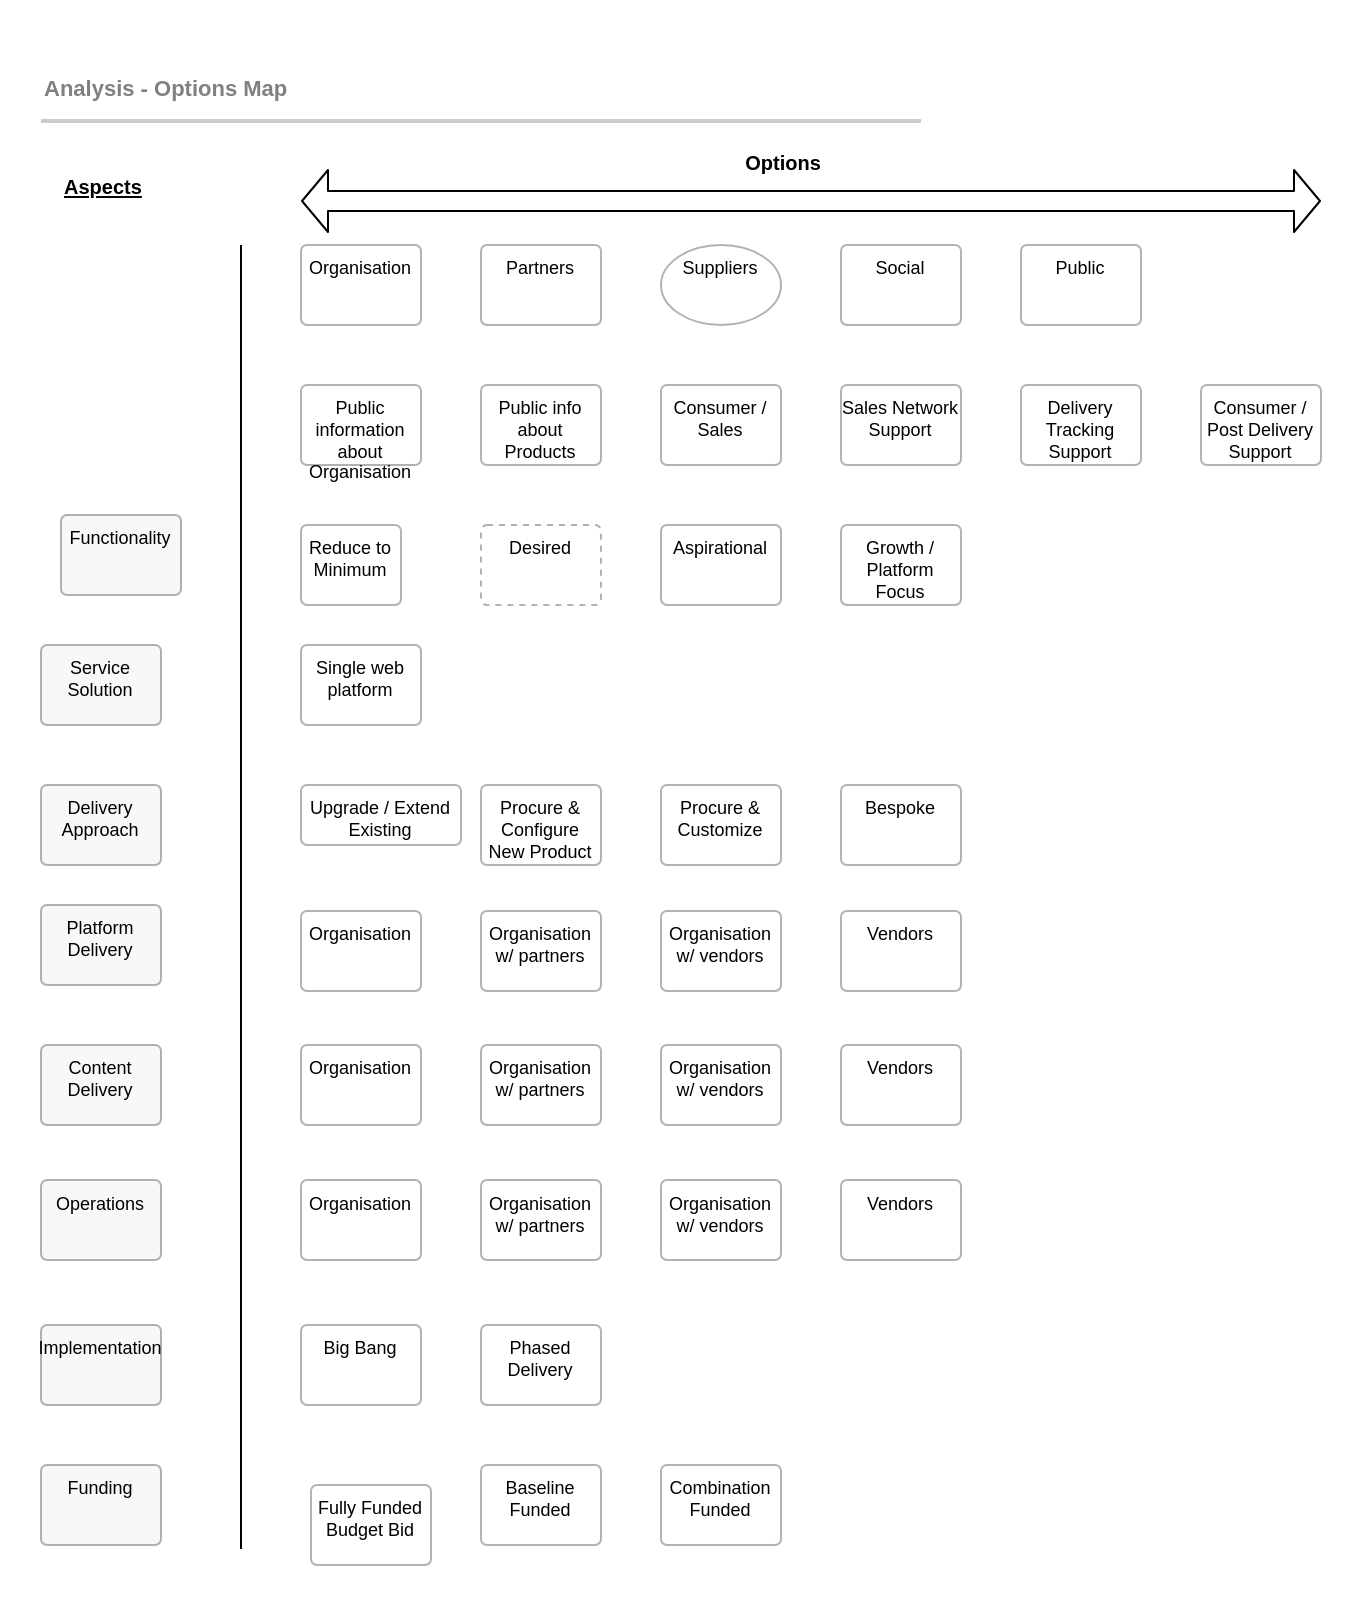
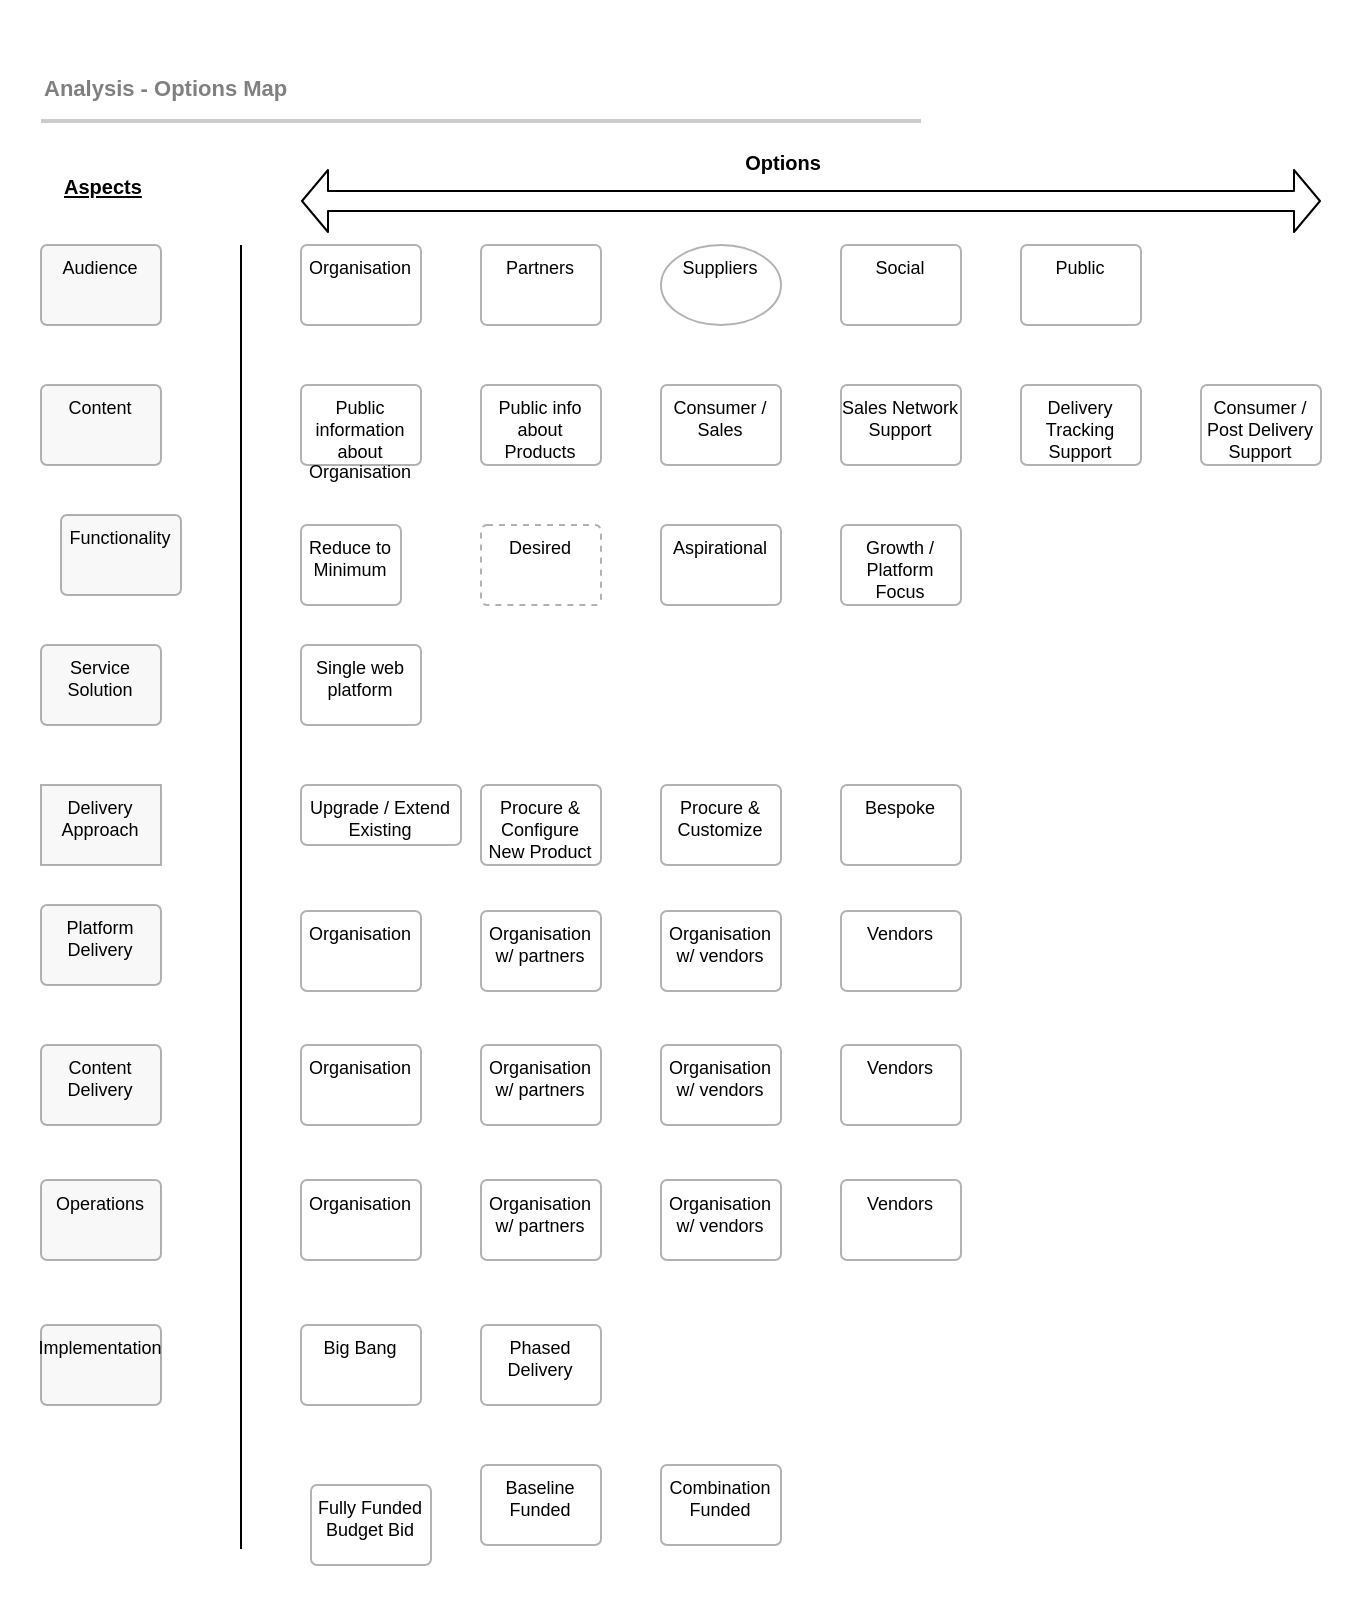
  <mxCell id="0" />
  <mxCell id="1" parent="0" />
+ <mxCell id="2" value="Audience" style="rounded=1;whiteSpace=wrap;html=1;strokeWidth=1;fillColor=#E6E6E6;fontSize=9;align=center;opacity=30;horizontal=1;verticalAlign=top;arcSize=6;container=0;absoluteArcSize=1;recursiveResize=0;" vertex="1" parent="1"><mxGeometry x="20" y="122" width="60" height="40" as="geometry" /></mxCell>
  <mxCell id="3" value="Service Solution" style="rounded=1;whiteSpace=wrap;html=1;strokeWidth=1;fillColor=#E6E6E6;fontSize=9;align=center;opacity=30;horizontal=1;verticalAlign=top;arcSize=6;container=0;absoluteArcSize=1;recursiveResize=0;" vertex="1" parent="1"><mxGeometry x="20" y="322" width="60" height="40" as="geometry" /></mxCell>
  <mxCell id="4" value="Single web platform" style="rounded=1;whiteSpace=wrap;html=1;strokeWidth=1;fillColor=none;fontSize=9;align=center;opacity=30;horizontal=1;verticalAlign=top;arcSize=6;container=0;absoluteArcSize=1;recursiveResize=0;" vertex="1" parent="1"><mxGeometry x="150" y="322" width="60" height="40" as="geometry" /></mxCell>
  <mxCell id="5" value="Platform Delivery" style="rounded=1;whiteSpace=wrap;html=1;strokeWidth=1;fillColor=#E6E6E6;fontSize=9;align=center;opacity=30;horizontal=1;verticalAlign=top;arcSize=6;container=0;absoluteArcSize=1;recursiveResize=0;" vertex="1" parent="1"><mxGeometry x="20" y="452" width="60" height="40" as="geometry" /></mxCell>
  <mxCell id="6" value="Functionality" style="rounded=1;whiteSpace=wrap;html=1;strokeWidth=1;fillColor=#E6E6E6;fontSize=9;align=center;opacity=30;horizontal=1;verticalAlign=top;arcSize=6;container=0;absoluteArcSize=1;recursiveResize=0;" vertex="1" parent="1"><mxGeometry x="30" y="257" width="60" height="40" as="geometry" /></mxCell>
  <mxCell id="7" value="Operations" style="rounded=1;whiteSpace=wrap;html=1;strokeWidth=1;fillColor=#E6E6E6;fontSize=9;align=center;opacity=30;horizontal=1;verticalAlign=top;arcSize=6;container=0;absoluteArcSize=1;recursiveResize=0;" vertex="1" parent="1"><mxGeometry x="20" y="589.5" width="60" height="40" as="geometry" /></mxCell>
  <mxCell id="8" value="Implementation" style="rounded=1;whiteSpace=wrap;html=1;strokeWidth=1;fillColor=#E6E6E6;fontSize=9;align=center;opacity=30;horizontal=1;verticalAlign=top;arcSize=6;container=0;absoluteArcSize=1;recursiveResize=0;" vertex="1" parent="1"><mxGeometry x="20" y="662" width="60" height="40" as="geometry" /></mxCell>
- <mxCell id="10" value="Funding" style="rounded=1;whiteSpace=wrap;html=1;strokeWidth=1;fillColor=#E6E6E6;fontSize=9;align=center;opacity=30;horizontal=1;verticalAlign=top;arcSize=6;container=0;absoluteArcSize=1;recursiveResize=0;" vertex="1" parent="1"><mxGeometry x="20" y="732" width="60" height="40" as="geometry" /></mxCell>
- <mxCell id="11" value="Delivery Approach" style="rounded=1;whiteSpace=wrap;html=1;strokeWidth=1;fillColor=#E6E6E6;fontSize=9;align=center;opacity=30;horizontal=1;verticalAlign=top;arcSize=6;container=0;absoluteArcSize=1;recursiveResize=0;" vertex="1" parent="1"><mxGeometry x="20" y="392" width="60" height="40" as="geometry" /></mxCell>
+ <mxCell id="9" value="Content" style="rounded=1;whiteSpace=wrap;html=1;strokeWidth=1;fillColor=#E6E6E6;fontSize=9;align=center;opacity=30;horizontal=1;verticalAlign=top;arcSize=6;container=0;absoluteArcSize=1;recursiveResize=0;" vertex="1" parent="1"><mxGeometry x="20" y="192" width="60" height="40" as="geometry" /></mxCell>
+ <mxCell id="11" value="Delivery Approach" style="whiteSpace=wrap;html=1;strokeWidth=1;fillColor=#E6E6E6;fontSize=9;align=center;opacity=30;horizontal=1;verticalAlign=top;arcSize=6;container=0;absoluteArcSize=1;recursiveResize=0;rounded=0;" vertex="1" parent="1"><mxGeometry x="20" y="392" width="60" height="40" as="geometry" /></mxCell>
  <mxCell id="12" value="Organisation" style="rounded=1;whiteSpace=wrap;html=1;strokeWidth=1;fillColor=none;fontSize=9;align=center;opacity=30;horizontal=1;verticalAlign=top;arcSize=6;container=0;absoluteArcSize=1;recursiveResize=0;" vertex="1" parent="1"><mxGeometry x="150" y="455" width="60" height="40" as="geometry" /></mxCell>
  <mxCell id="13" value="Organisation w/ partners" style="rounded=1;whiteSpace=wrap;html=1;strokeWidth=1;fillColor=none;fontSize=9;align=center;opacity=30;horizontal=1;verticalAlign=top;arcSize=6;container=0;absoluteArcSize=1;recursiveResize=0;" vertex="1" parent="1"><mxGeometry x="240" y="455" width="60" height="40" as="geometry" /></mxCell>
  <mxCell id="14" value="Organisation w/ vendors" style="rounded=1;whiteSpace=wrap;html=1;strokeWidth=1;fillColor=none;fontSize=9;align=center;opacity=30;horizontal=1;verticalAlign=top;arcSize=6;container=0;absoluteArcSize=1;recursiveResize=0;" vertex="1" parent="1"><mxGeometry x="330" y="455" width="60" height="40" as="geometry" /></mxCell>
  <mxCell id="15" value="Vendors" style="rounded=1;whiteSpace=wrap;html=1;strokeWidth=1;fillColor=none;fontSize=9;align=center;opacity=30;horizontal=1;verticalAlign=top;arcSize=6;container=0;absoluteArcSize=1;recursiveResize=0;" vertex="1" parent="1"><mxGeometry x="420" y="455" width="60" height="40" as="geometry" /></mxCell>
  <mxCell id="16" value="Content Delivery" style="rounded=1;whiteSpace=wrap;html=1;strokeWidth=1;fillColor=#E6E6E6;fontSize=9;align=center;opacity=30;horizontal=1;verticalAlign=top;arcSize=6;container=0;absoluteArcSize=1;recursiveResize=0;" vertex="1" parent="1"><mxGeometry x="20" y="522" width="60" height="40" as="geometry" /></mxCell>
  <mxCell id="17" value="Upgrade / Extend Existing" style="rounded=1;whiteSpace=wrap;html=1;strokeWidth=1;fillColor=none;fontSize=9;align=center;opacity=30;horizontal=1;verticalAlign=top;arcSize=6;container=0;absoluteArcSize=1;recursiveResize=0;" vertex="1" parent="1"><mxGeometry x="150" y="392" width="80" height="30" as="geometry" /></mxCell>
  <mxCell id="18" value="Procure &amp;amp; Configure New Product" style="rounded=1;whiteSpace=wrap;html=1;strokeWidth=1;fillColor=none;fontSize=9;align=center;opacity=30;horizontal=1;verticalAlign=top;arcSize=6;container=0;absoluteArcSize=1;recursiveResize=0;" vertex="1" parent="1"><mxGeometry x="240" y="392" width="60" height="40" as="geometry" /></mxCell>
  <mxCell id="19" value="Procure &amp;amp; Customize" style="rounded=1;whiteSpace=wrap;html=1;strokeWidth=1;fillColor=none;fontSize=9;align=center;opacity=30;horizontal=1;verticalAlign=top;arcSize=6;container=0;absoluteArcSize=1;recursiveResize=0;" vertex="1" parent="1"><mxGeometry x="330" y="392" width="60" height="40" as="geometry" /></mxCell>
  <mxCell id="20" value="Bespoke" style="rounded=1;whiteSpace=wrap;html=1;strokeWidth=1;fillColor=none;fontSize=9;align=center;opacity=30;horizontal=1;verticalAlign=top;arcSize=6;container=0;absoluteArcSize=1;recursiveResize=0;" vertex="1" parent="1"><mxGeometry x="420" y="392" width="60" height="40" as="geometry" /></mxCell>
  <mxCell id="21" value="Organisation" style="rounded=1;whiteSpace=wrap;html=1;strokeWidth=1;fillColor=none;fontSize=9;align=center;opacity=30;horizontal=1;verticalAlign=top;arcSize=6;container=0;absoluteArcSize=1;recursiveResize=0;" vertex="1" parent="1"><mxGeometry x="150" y="522" width="60" height="40" as="geometry" /></mxCell>
  <mxCell id="22" value="Organisation w/ partners" style="rounded=1;whiteSpace=wrap;html=1;strokeWidth=1;fillColor=none;fontSize=9;align=center;opacity=30;horizontal=1;verticalAlign=top;arcSize=6;container=0;absoluteArcSize=1;recursiveResize=0;" vertex="1" parent="1"><mxGeometry x="240" y="522" width="60" height="40" as="geometry" /></mxCell>
  <mxCell id="23" value="Organisation w/ vendors" style="rounded=1;whiteSpace=wrap;html=1;strokeWidth=1;fillColor=none;fontSize=9;align=center;opacity=30;horizontal=1;verticalAlign=top;arcSize=6;container=0;absoluteArcSize=1;recursiveResize=0;" vertex="1" parent="1"><mxGeometry x="330" y="522" width="60" height="40" as="geometry" /></mxCell>
  <mxCell id="24" value="Vendors" style="rounded=1;whiteSpace=wrap;html=1;strokeWidth=1;fillColor=none;fontSize=9;align=center;opacity=30;horizontal=1;verticalAlign=top;arcSize=6;container=0;absoluteArcSize=1;recursiveResize=0;" vertex="1" parent="1"><mxGeometry x="420" y="522" width="60" height="40" as="geometry" /></mxCell>
  <mxCell id="25" value="Big Bang" style="rounded=1;whiteSpace=wrap;html=1;strokeWidth=1;fillColor=none;fontSize=9;align=center;opacity=30;horizontal=1;verticalAlign=top;arcSize=6;container=0;absoluteArcSize=1;recursiveResize=0;" vertex="1" parent="1"><mxGeometry x="150" y="662" width="60" height="40" as="geometry" /></mxCell>
  <mxCell id="26" value="Phased Delivery" style="rounded=1;whiteSpace=wrap;html=1;strokeWidth=1;fillColor=none;fontSize=9;align=center;opacity=30;horizontal=1;verticalAlign=top;arcSize=6;container=0;absoluteArcSize=1;recursiveResize=0;" vertex="1" parent="1"><mxGeometry x="240" y="662" width="60" height="40" as="geometry" /></mxCell>
  <mxCell id="27" value="Fully Funded Budget Bid" style="rounded=1;whiteSpace=wrap;html=1;strokeWidth=1;fillColor=none;fontSize=9;align=center;opacity=30;horizontal=1;verticalAlign=top;arcSize=6;container=0;absoluteArcSize=1;recursiveResize=0;" vertex="1" parent="1"><mxGeometry x="155" y="742" width="60" height="40" as="geometry" /></mxCell>
  <mxCell id="28" value="Baseline Funded" style="rounded=1;whiteSpace=wrap;html=1;strokeWidth=1;fillColor=none;fontSize=9;align=center;opacity=30;horizontal=1;verticalAlign=top;arcSize=6;container=0;absoluteArcSize=1;recursiveResize=0;" vertex="1" parent="1"><mxGeometry x="240" y="732" width="60" height="40" as="geometry" /></mxCell>
  <mxCell id="29" value="Combination Funded" style="rounded=1;whiteSpace=wrap;html=1;strokeWidth=1;fillColor=none;fontSize=9;align=center;opacity=30;horizontal=1;verticalAlign=top;arcSize=6;container=0;absoluteArcSize=1;recursiveResize=0;" vertex="1" parent="1"><mxGeometry x="330" y="732" width="60" height="40" as="geometry" /></mxCell>
  <mxCell id="30" value="Organisation" style="rounded=1;whiteSpace=wrap;html=1;strokeWidth=1;fillColor=none;fontSize=9;align=center;opacity=30;horizontal=1;verticalAlign=top;arcSize=6;container=0;absoluteArcSize=1;recursiveResize=0;" vertex="1" parent="1"><mxGeometry x="150" y="589.5" width="60" height="40" as="geometry" /></mxCell>
  <mxCell id="31" value="Organisation w/ partners" style="rounded=1;whiteSpace=wrap;html=1;strokeWidth=1;fillColor=none;fontSize=9;align=center;opacity=30;horizontal=1;verticalAlign=top;arcSize=6;container=0;absoluteArcSize=1;recursiveResize=0;" vertex="1" parent="1"><mxGeometry x="240" y="589.5" width="60" height="40" as="geometry" /></mxCell>
  <mxCell id="32" value="Organisation w/ vendors" style="rounded=1;whiteSpace=wrap;html=1;strokeWidth=1;fillColor=none;fontSize=9;align=center;opacity=30;horizontal=1;verticalAlign=top;arcSize=6;container=0;absoluteArcSize=1;recursiveResize=0;" vertex="1" parent="1"><mxGeometry x="330" y="589.5" width="60" height="40" as="geometry" /></mxCell>
  <mxCell id="33" value="Vendors" style="rounded=1;whiteSpace=wrap;html=1;strokeWidth=1;fillColor=none;fontSize=9;align=center;opacity=30;horizontal=1;verticalAlign=top;arcSize=6;container=0;absoluteArcSize=1;recursiveResize=0;" vertex="1" parent="1"><mxGeometry x="420" y="589.5" width="60" height="40" as="geometry" /></mxCell>
  <mxCell id="34" value="Reduce to Minimum" style="rounded=1;whiteSpace=wrap;html=1;strokeWidth=1;fillColor=none;fontSize=9;align=center;opacity=30;horizontal=1;verticalAlign=top;arcSize=6;container=0;absoluteArcSize=1;recursiveResize=0;" vertex="1" parent="1"><mxGeometry x="150" y="262" width="50" height="40" as="geometry" /></mxCell>
  <mxCell id="35" value="Desired" style="rounded=1;whiteSpace=wrap;html=1;strokeWidth=1;fillColor=none;fontSize=9;align=center;opacity=30;horizontal=1;verticalAlign=top;arcSize=6;container=0;absoluteArcSize=1;recursiveResize=0;dashed=1;" vertex="1" parent="1"><mxGeometry x="240" y="262" width="60" height="40" as="geometry" /></mxCell>
  <mxCell id="36" value="Aspirational" style="rounded=1;whiteSpace=wrap;html=1;strokeWidth=1;fillColor=none;fontSize=9;align=center;opacity=30;horizontal=1;verticalAlign=top;arcSize=6;container=0;absoluteArcSize=1;recursiveResize=0;" vertex="1" parent="1"><mxGeometry x="330" y="262" width="60" height="40" as="geometry" /></mxCell>
  <mxCell id="37" value="Growth / Platform Focus" style="rounded=1;whiteSpace=wrap;html=1;strokeWidth=1;fillColor=none;fontSize=9;align=center;opacity=30;horizontal=1;verticalAlign=top;arcSize=6;container=0;absoluteArcSize=1;recursiveResize=0;" vertex="1" parent="1"><mxGeometry x="420" y="262" width="60" height="40" as="geometry" /></mxCell>
  <mxCell id="38" value="Organisation" style="rounded=1;whiteSpace=wrap;html=1;strokeWidth=1;fillColor=none;fontSize=9;align=center;opacity=30;horizontal=1;verticalAlign=top;arcSize=6;container=0;absoluteArcSize=1;recursiveResize=0;" vertex="1" parent="1"><mxGeometry x="150" y="122" width="60" height="40" as="geometry" /></mxCell>
  <mxCell id="39" value="Partners" style="rounded=1;whiteSpace=wrap;html=1;strokeWidth=1;fillColor=none;fontSize=9;align=center;opacity=30;horizontal=1;verticalAlign=top;arcSize=6;container=0;absoluteArcSize=1;recursiveResize=0;" vertex="1" parent="1"><mxGeometry x="240" y="122" width="60" height="40" as="geometry" /></mxCell>
  <mxCell id="40" value="Suppliers" style="ellipse;whiteSpace=wrap;html=1;strokeWidth=1;fillColor=none;fontSize=9;align=center;opacity=30;horizontal=1;verticalAlign=top;arcSize=6;container=0;absoluteArcSize=1;recursiveResize=0;" vertex="1" parent="1"><mxGeometry x="330" y="122" width="60" height="40" as="geometry" /></mxCell>
  <mxCell id="41" value="Social" style="rounded=1;whiteSpace=wrap;html=1;strokeWidth=1;fillColor=none;fontSize=9;align=center;opacity=30;horizontal=1;verticalAlign=top;arcSize=6;container=0;absoluteArcSize=1;recursiveResize=0;" vertex="1" parent="1"><mxGeometry x="420" y="122" width="60" height="40" as="geometry" /></mxCell>
  <mxCell id="42" value="Public" style="rounded=1;whiteSpace=wrap;html=1;strokeWidth=1;fillColor=none;fontSize=9;align=center;opacity=30;horizontal=1;verticalAlign=top;arcSize=6;container=0;absoluteArcSize=1;recursiveResize=0;" vertex="1" parent="1"><mxGeometry x="510" y="122" width="60" height="40" as="geometry" /></mxCell>
  <mxCell id="43" value="Public info about Products" style="rounded=1;whiteSpace=wrap;html=1;strokeWidth=1;fillColor=none;fontSize=9;align=center;opacity=30;horizontal=1;verticalAlign=top;arcSize=6;container=0;absoluteArcSize=1;recursiveResize=0;" vertex="1" parent="1"><mxGeometry x="240" y="192" width="60" height="40" as="geometry" /></mxCell>
  <mxCell id="44" value="Consumer / Sales" style="rounded=1;whiteSpace=wrap;html=1;strokeWidth=1;fillColor=none;fontSize=9;align=center;opacity=30;horizontal=1;verticalAlign=top;arcSize=6;container=0;absoluteArcSize=1;recursiveResize=0;" vertex="1" parent="1"><mxGeometry x="330" y="192" width="60" height="40" as="geometry" /></mxCell>
  <mxCell id="45" value="Sales&amp;nbsp;Network Support" style="rounded=1;whiteSpace=wrap;html=1;strokeWidth=1;fillColor=none;fontSize=9;align=center;opacity=30;horizontal=1;verticalAlign=top;arcSize=6;container=0;absoluteArcSize=1;recursiveResize=0;" vertex="1" parent="1"><mxGeometry x="420" y="192" width="60" height="40" as="geometry" /></mxCell>
  <mxCell id="46" value="Consumer / Post Delivery Support" style="rounded=1;whiteSpace=wrap;html=1;strokeWidth=1;fillColor=none;fontSize=9;align=center;opacity=30;horizontal=1;verticalAlign=top;arcSize=6;container=0;absoluteArcSize=1;recursiveResize=0;" vertex="1" parent="1"><mxGeometry x="600" y="192" width="60" height="40" as="geometry" /></mxCell>
  <mxCell id="47" value="Delivery Tracking Support" style="rounded=1;whiteSpace=wrap;html=1;strokeWidth=1;fillColor=none;fontSize=9;align=center;opacity=30;horizontal=1;verticalAlign=top;arcSize=6;container=0;absoluteArcSize=1;recursiveResize=0;" vertex="1" parent="1"><mxGeometry x="510" y="192" width="60" height="40" as="geometry" /></mxCell>
  <mxCell id="48" value="Public information about Organisation" style="rounded=1;whiteSpace=wrap;html=1;strokeWidth=1;fillColor=none;fontSize=9;align=center;opacity=30;horizontal=1;verticalAlign=top;arcSize=6;container=0;absoluteArcSize=1;recursiveResize=0;" vertex="1" parent="1"><mxGeometry x="150" y="192" width="60" height="40" as="geometry" /></mxCell>
  <mxCell id="49" value="" style="endArrow=classic;startArrow=classic;html=1;strokeColor=#000000;fontSize=10;strokeWidth=1;shape=flexArrow;endSize=4;startSize=4;" edge="1" parent="1"><mxGeometry width="50" height="50" relative="1" as="geometry"><mxPoint x="150" y="100" as="sourcePoint" /><mxPoint x="660" y="100" as="targetPoint" /></mxGeometry></mxCell>
  <mxCell id="50" value="&amp;nbsp;Options&amp;nbsp;" style="text;html=1;resizable=0;points=[];align=center;verticalAlign=middle;labelBackgroundColor=#ffffff;fontSize=10;fontStyle=1" vertex="1" connectable="0" parent="49"><mxGeometry x="0.118" y="1" relative="1" as="geometry"><mxPoint x="-45" y="-19" as="offset" /></mxGeometry></mxCell>
  <mxCell id="51" value="&lt;b&gt;&lt;u&gt;Aspects&lt;/u&gt;&lt;/b&gt;" style="text;html=1;resizable=0;points=[];autosize=1;align=left;verticalAlign=top;spacingTop=-4;fontSize=10;" vertex="1" parent="1"><mxGeometry x="30" y="85" width="50" height="10" as="geometry" /></mxCell>
  <mxCell id="52" value="" style="endArrow=none;html=1;strokeColor=#000000;strokeWidth=1;fontSize=10;" edge="1" parent="1"><mxGeometry width="50" height="50" relative="1" as="geometry"><mxPoint x="120" y="774" as="sourcePoint" /><mxPoint x="120" y="122" as="targetPoint" /></mxGeometry></mxCell>
  <mxCell id="53" value="Title" style="" parent="0" />
  <mxCell id="54" value="" style="group;fontSize=10;" vertex="1" connectable="0" parent="53"><mxGeometry x="20" y="20" width="440" height="45" as="geometry" /></mxCell>
  <mxCell id="55" value="&lt;font style=&quot;font-size: 11px&quot;&gt;Analysis - Options Map&lt;/font&gt;" style="text;strokeColor=none;fillColor=none;html=1;fontSize=24;fontStyle=1;verticalAlign=middle;align=left;shadow=0;glass=0;comic=0;opacity=30;fontColor=#808080;" vertex="1" parent="54"><mxGeometry width="440" height="40" as="geometry" /></mxCell>
  <mxCell id="56" value="" style="line;strokeWidth=2;html=1;shadow=0;glass=0;comic=0;fillColor=none;fontSize=10;fontColor=#CCCCCC;labelBackgroundColor=none;strokeColor=#CCCCCC;" vertex="1" parent="54"><mxGeometry y="35" width="440" height="10" as="geometry" /></mxCell>
